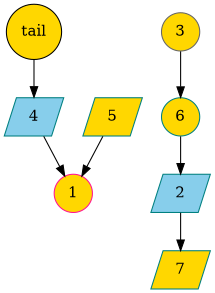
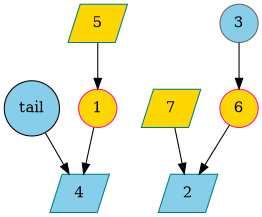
  digraph {
    node [color=teal fillcolor=gold shape=circle style=filled]
    n1 [color=deeppink label=1]
    n2 [fillcolor=skyblue label=4 shape=parallelogram]
    n3 [fillcolor=skyblue label=2 shape=parallelogram]
    n4 [label=7 shape=parallelogram]
-   n5 [color=gray40 label=3]
-   n6 [label=6]
+   n5 [color=gray40 fillcolor=skyblue label=3]
+   n6 [color=deeppink label=6]
    n7 [label=5 shape=parallelogram]
-   tail [color=black]
-   n2 -> n1
-   n3 -> n4
+   tail [color=black fillcolor=skyblue]
+   n1 -> n2
+   n4 -> n3
    n5 -> n6
    n6 -> n3
    n7 -> n1
    tail -> n2
  }
